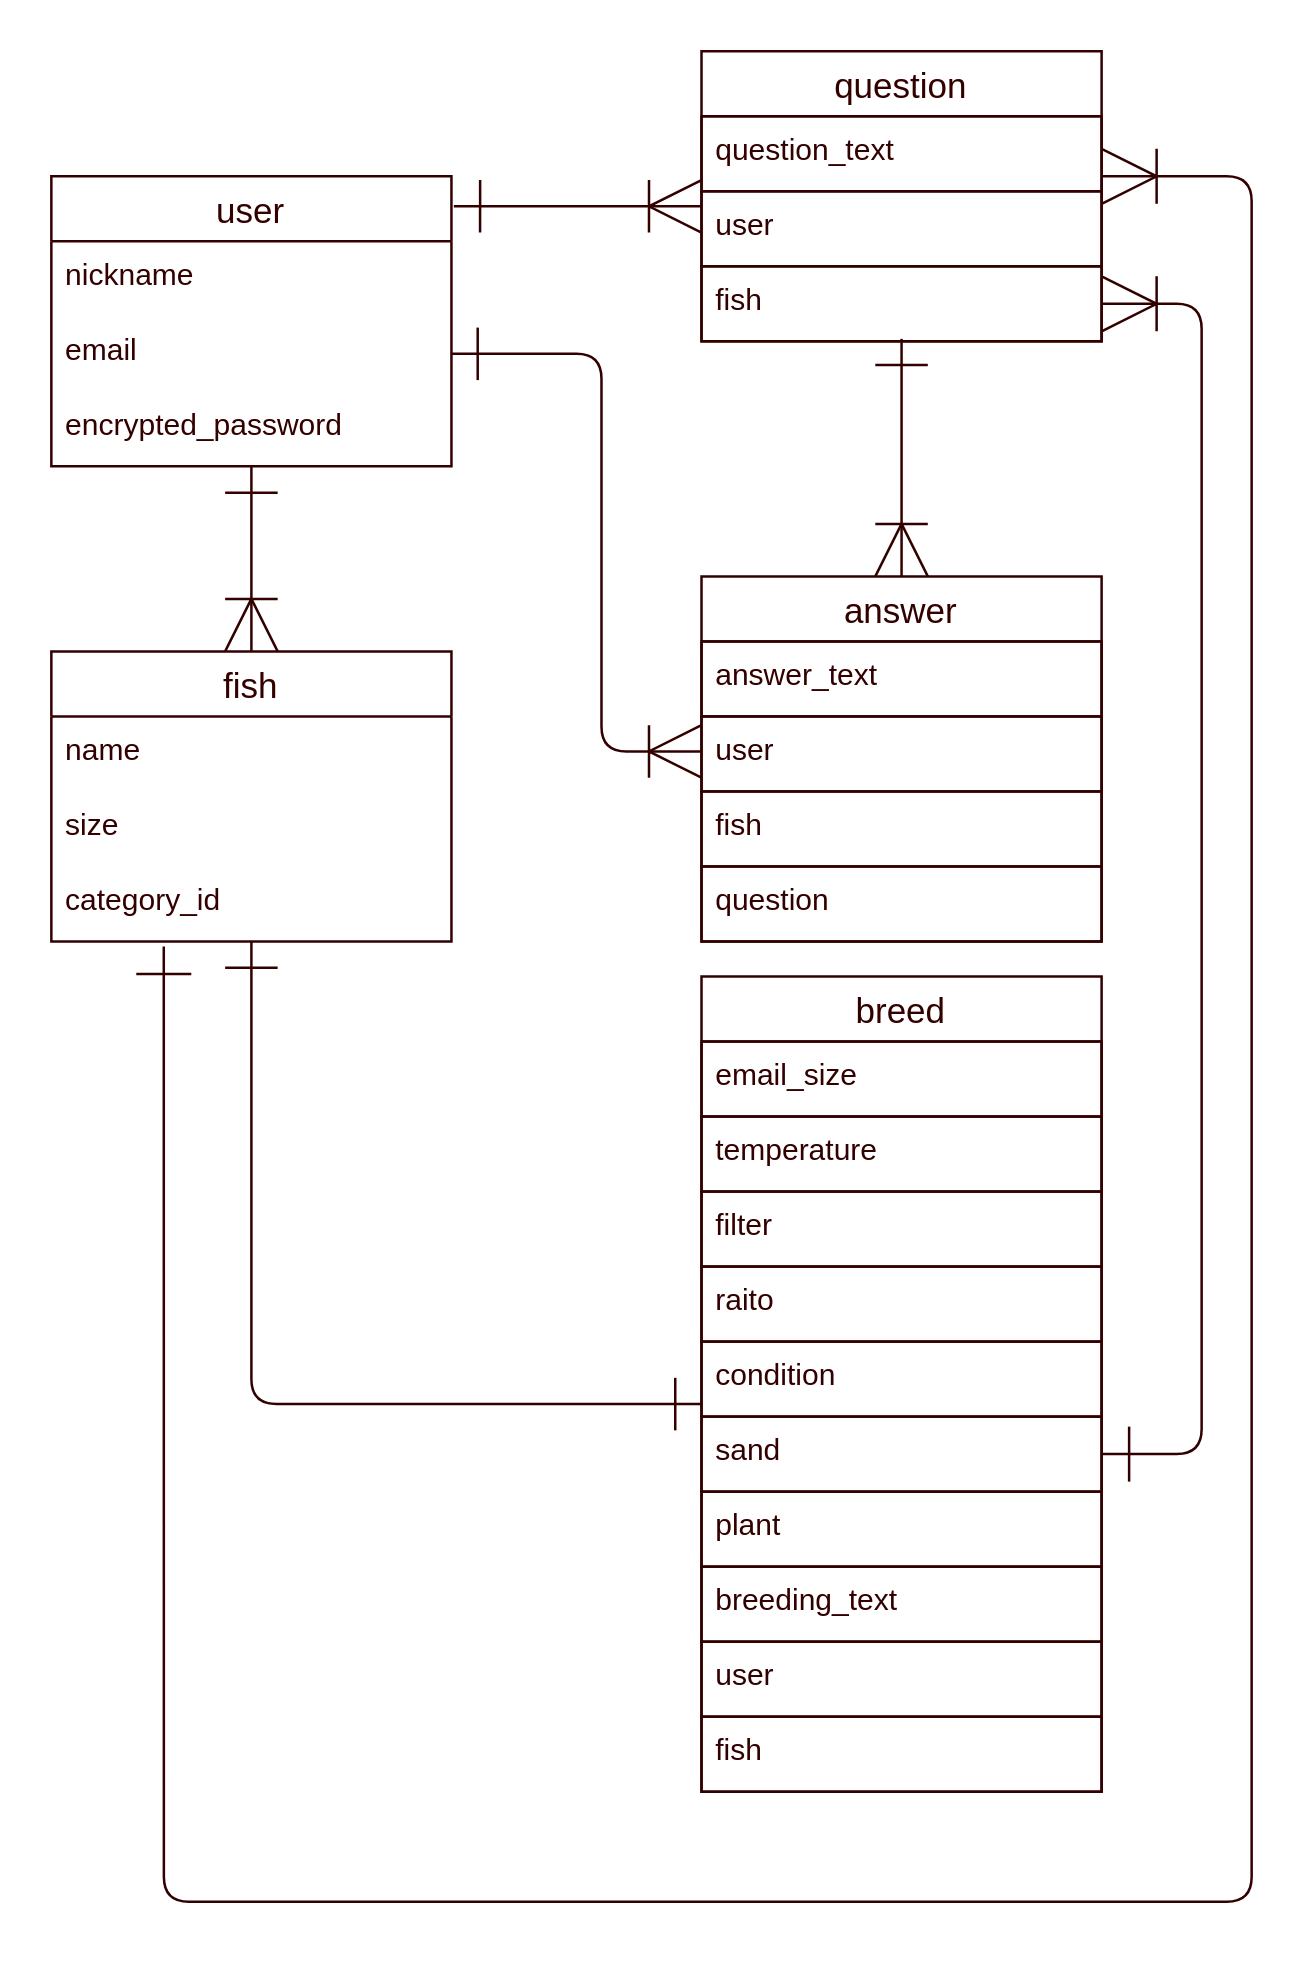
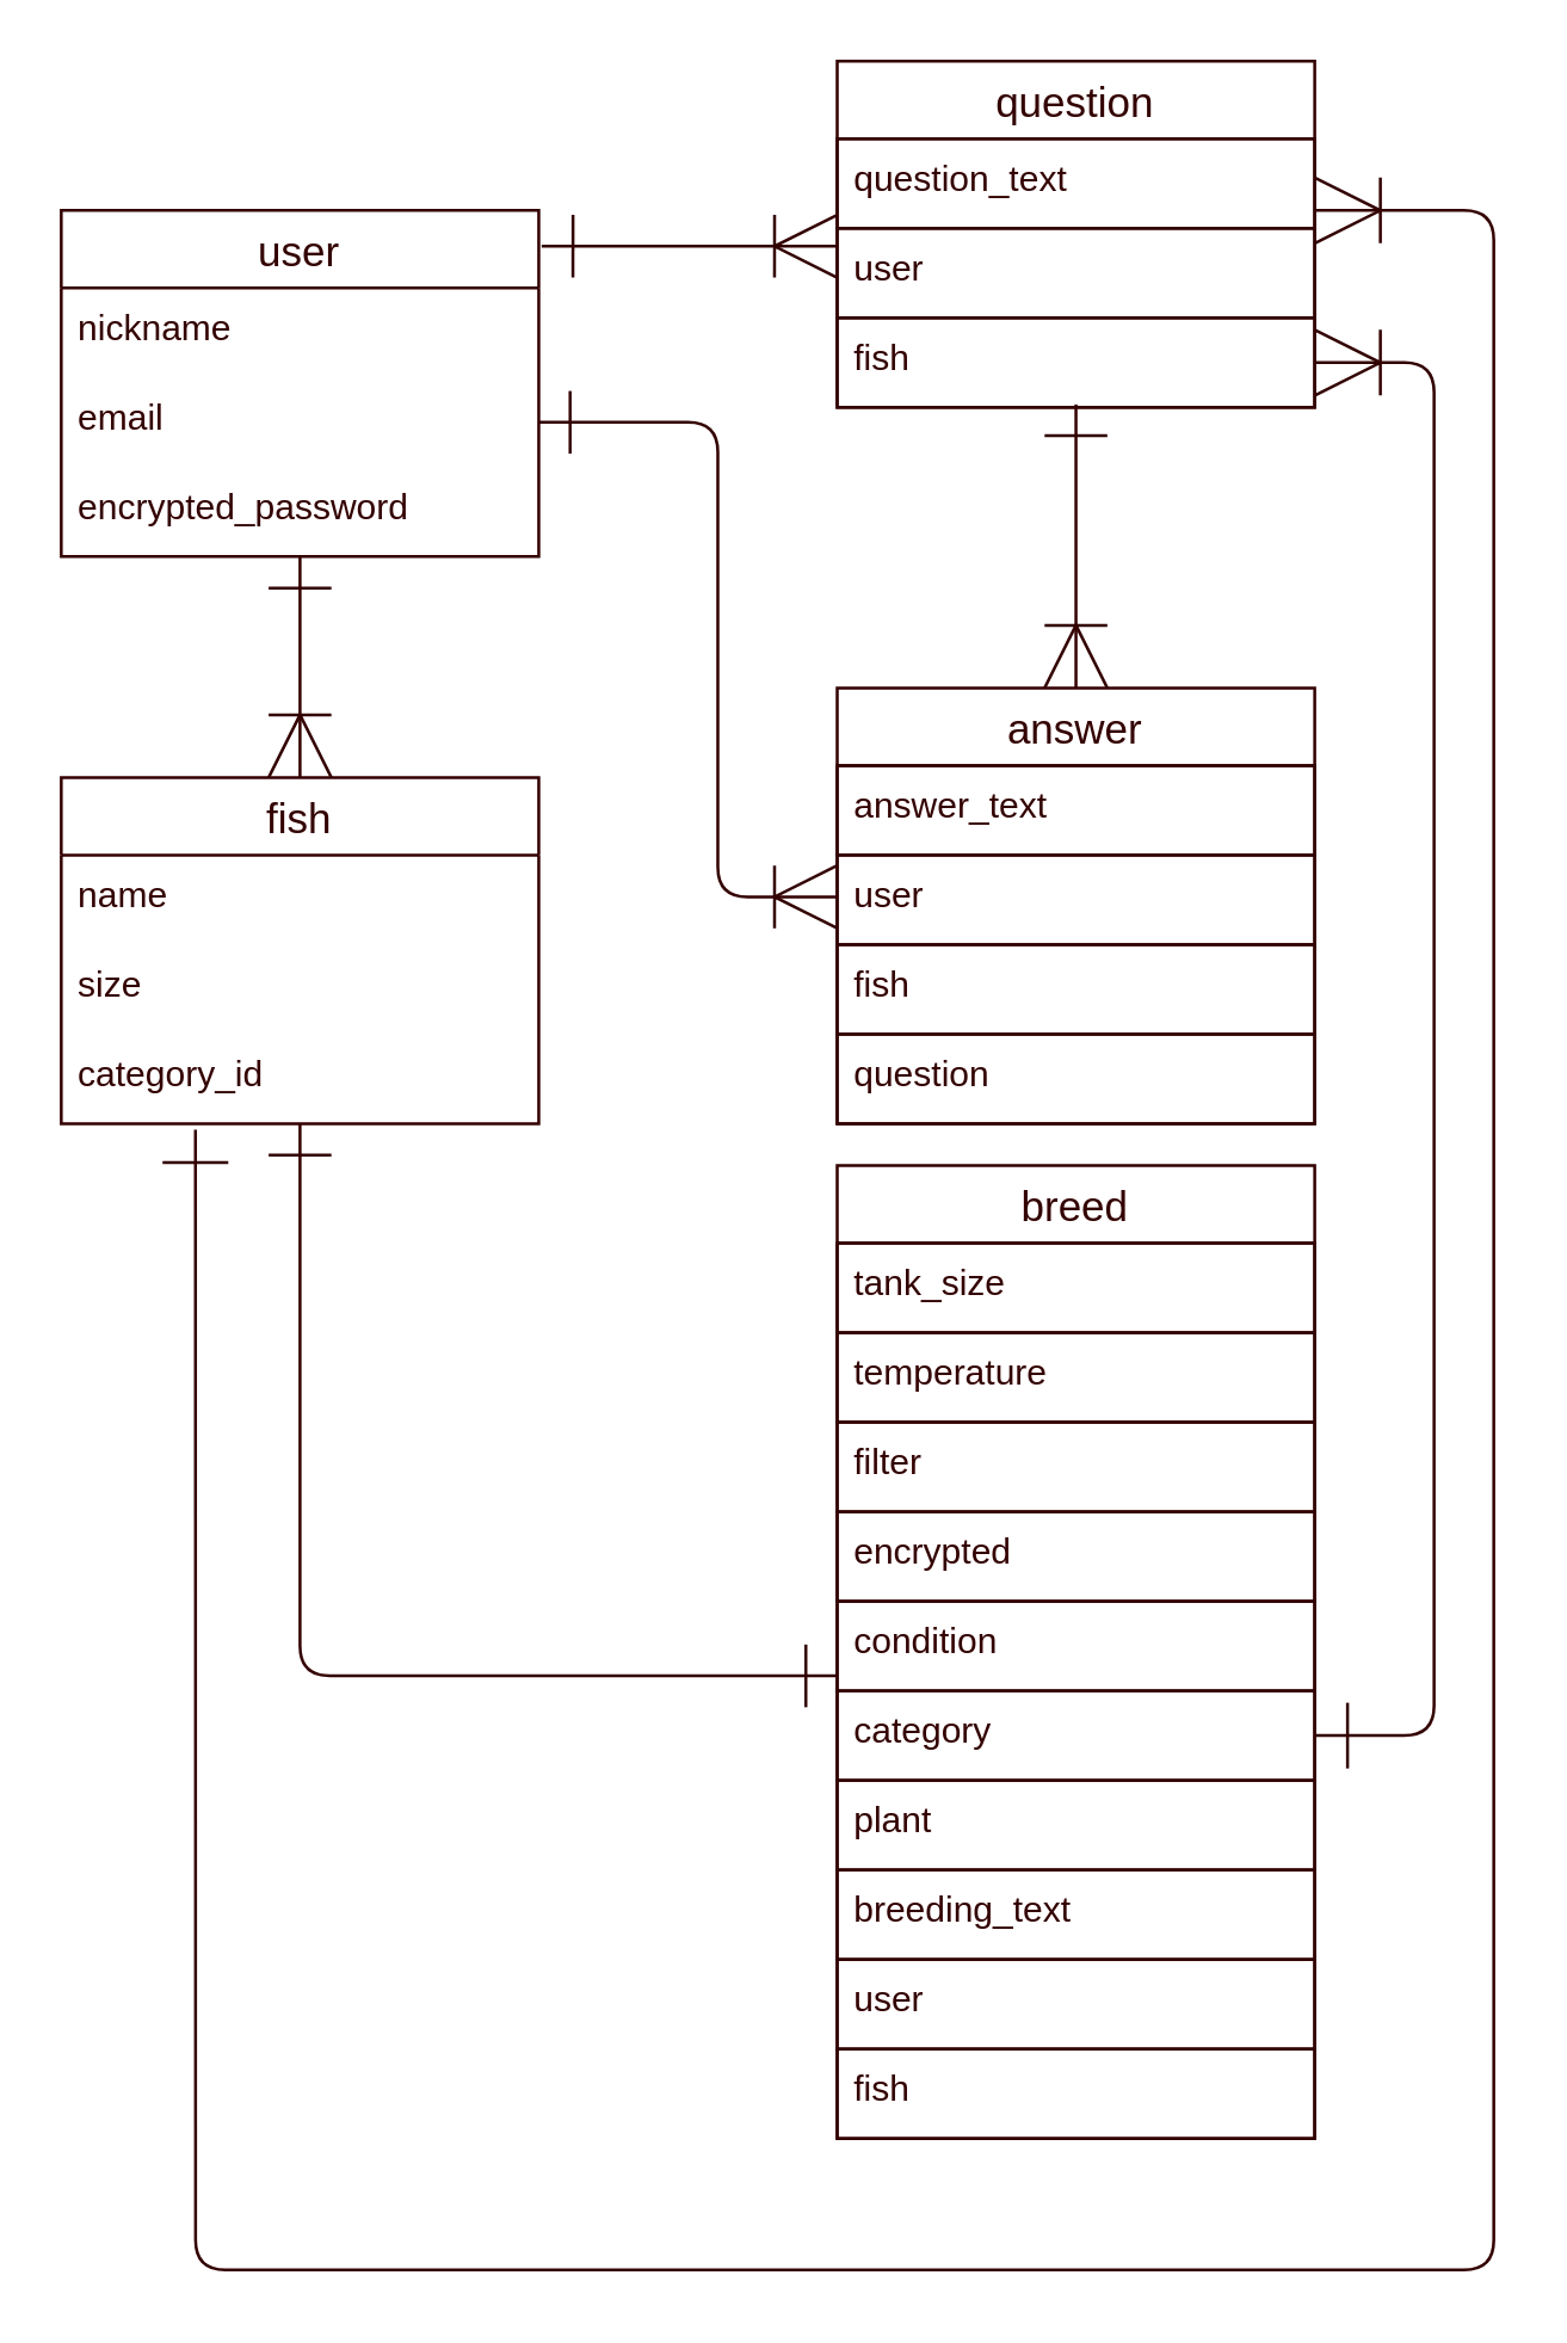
  <mxCell id="0" />
  <mxCell id="1" parent="0" />
  <mxCell id="2" style="edgeStyle=none;html=1;entryX=0.5;entryY=0;entryDx=0;entryDy=0;endArrow=ERoneToMany;endFill=0;startSize=19;endSize=19;startArrow=ERone;startFill=0;strokeColor=#330000;fontColor=#330000;" parent="1" source="3" target="8" edge="1"><mxGeometry relative="1" as="geometry" /></mxCell>
  <mxCell id="3" value="user" style="swimlane;fontStyle=0;childLayout=stackLayout;horizontal=1;startSize=26;horizontalStack=0;resizeParent=1;resizeParentMax=0;resizeLast=0;collapsible=1;marginBottom=0;align=center;fontSize=14;fillColor=none;strokeColor=#330000;fontColor=#330000;" parent="1" vertex="1"><mxGeometry x="20" y="70" width="160" height="116" as="geometry" /></mxCell>
  <mxCell id="4" value="nickname" style="text;strokeColor=none;fillColor=none;spacingLeft=4;spacingRight=4;overflow=hidden;rotatable=0;points=[[0,0.5],[1,0.5]];portConstraint=eastwest;fontSize=12;fontColor=#330000;" parent="3" vertex="1"><mxGeometry y="26" width="160" height="30" as="geometry" /></mxCell>
  <mxCell id="5" value="email" style="text;strokeColor=none;fillColor=none;spacingLeft=4;spacingRight=4;overflow=hidden;rotatable=0;points=[[0,0.5],[1,0.5]];portConstraint=eastwest;fontSize=12;fontColor=#330000;" parent="3" vertex="1"><mxGeometry y="56" width="160" height="30" as="geometry" /></mxCell>
  <mxCell id="6" value="encrypted_password" style="text;strokeColor=none;fillColor=none;spacingLeft=4;spacingRight=4;overflow=hidden;rotatable=0;points=[[0,0.5],[1,0.5]];portConstraint=eastwest;fontSize=12;fontColor=#330000;" parent="3" vertex="1"><mxGeometry y="86" width="160" height="30" as="geometry" /></mxCell>
  <mxCell id="7" style="edgeStyle=none;html=1;entryX=0;entryY=0.833;entryDx=0;entryDy=0;entryPerimeter=0;startArrow=ERone;startFill=0;endArrow=ERone;endFill=0;startSize=19;endSize=19;strokeColor=#330000;fontColor=#330000;" parent="1" source="8" target="27" edge="1"><mxGeometry relative="1" as="geometry"><Array as="points"><mxPoint x="100" y="561" /></Array></mxGeometry></mxCell>
  <mxCell id="8" value="fish" style="swimlane;fontStyle=0;childLayout=stackLayout;horizontal=1;startSize=26;horizontalStack=0;resizeParent=1;resizeParentMax=0;resizeLast=0;collapsible=1;marginBottom=0;align=center;fontSize=14;fillColor=none;strokeColor=#330000;fontColor=#330000;" parent="1" vertex="1"><mxGeometry x="20" y="260" width="160" height="116" as="geometry"><mxRectangle x="40" y="240" width="49" height="26" as="alternateBounds" /></mxGeometry></mxCell>
  <mxCell id="9" value="name" style="text;strokeColor=none;fillColor=none;spacingLeft=4;spacingRight=4;overflow=hidden;rotatable=0;points=[[0,0.5],[1,0.5]];portConstraint=eastwest;fontSize=12;fontColor=#330000;" parent="8" vertex="1"><mxGeometry y="26" width="160" height="30" as="geometry" /></mxCell>
  <mxCell id="10" value="size" style="text;strokeColor=none;fillColor=none;spacingLeft=4;spacingRight=4;overflow=hidden;rotatable=0;points=[[0,0.5],[1,0.5]];portConstraint=eastwest;fontSize=12;fontColor=#330000;" parent="8" vertex="1"><mxGeometry y="56" width="160" height="30" as="geometry" /></mxCell>
  <mxCell id="11" value="category_id" style="text;strokeColor=none;fillColor=none;spacingLeft=4;spacingRight=4;overflow=hidden;rotatable=0;points=[[0,0.5],[1,0.5]];portConstraint=eastwest;fontSize=12;fontColor=#330000;" parent="8" vertex="1"><mxGeometry y="86" width="160" height="30" as="geometry" /></mxCell>
  <mxCell id="12" value="question" style="swimlane;fontStyle=0;childLayout=stackLayout;horizontal=1;startSize=26;horizontalStack=0;resizeParent=1;resizeParentMax=0;resizeLast=0;collapsible=1;marginBottom=0;align=center;fontSize=14;fillColor=none;fontColor=#330000;strokeColor=#330000;" parent="1" vertex="1"><mxGeometry x="280" y="20" width="160" height="116" as="geometry" /></mxCell>
  <mxCell id="13" value="question_text" style="text;strokeColor=#330000;fillColor=none;spacingLeft=4;spacingRight=4;overflow=hidden;rotatable=0;points=[[0,0.5],[1,0.5]];portConstraint=eastwest;fontSize=12;fontColor=#330000;" parent="12" vertex="1"><mxGeometry y="26" width="160" height="30" as="geometry" /></mxCell>
  <mxCell id="14" value="user" style="text;strokeColor=#330000;fillColor=none;spacingLeft=4;spacingRight=4;overflow=hidden;rotatable=0;points=[[0,0.5],[1,0.5]];portConstraint=eastwest;fontSize=12;fontColor=#330000;" parent="12" vertex="1"><mxGeometry y="56" width="160" height="30" as="geometry" /></mxCell>
  <mxCell id="15" value="fish" style="text;strokeColor=#330000;fillColor=none;spacingLeft=4;spacingRight=4;overflow=hidden;rotatable=0;points=[[0,0.5],[1,0.5]];portConstraint=eastwest;fontSize=12;fontColor=#330000;" parent="12" vertex="1"><mxGeometry y="86" width="160" height="30" as="geometry" /></mxCell>
  <mxCell id="16" style="edgeStyle=none;html=1;startArrow=ERoneToMany;startFill=0;endArrow=ERone;endFill=0;startSize=19;endSize=19;entryX=0.5;entryY=0.967;entryDx=0;entryDy=0;entryPerimeter=0;strokeColor=#330000;fontColor=#330000;" parent="1" source="17" target="15" edge="1"><mxGeometry relative="1" as="geometry"><mxPoint x="360" y="170" as="targetPoint" /></mxGeometry></mxCell>
  <mxCell id="17" value="answer" style="swimlane;fontStyle=0;childLayout=stackLayout;horizontal=1;startSize=26;horizontalStack=0;resizeParent=1;resizeParentMax=0;resizeLast=0;collapsible=1;marginBottom=0;align=center;fontSize=14;fillColor=none;strokeColor=#330000;fontColor=#330000;" parent="1" vertex="1"><mxGeometry x="280" y="230" width="160" height="146" as="geometry" /></mxCell>
  <mxCell id="18" value="answer_text" style="text;strokeColor=#330000;fillColor=none;spacingLeft=4;spacingRight=4;overflow=hidden;rotatable=0;points=[[0,0.5],[1,0.5]];portConstraint=eastwest;fontSize=12;fontColor=#330000;" parent="17" vertex="1"><mxGeometry y="26" width="160" height="30" as="geometry" /></mxCell>
  <mxCell id="19" value="user" style="text;strokeColor=#330000;fillColor=none;spacingLeft=4;spacingRight=4;overflow=hidden;rotatable=0;points=[[0,0.5],[1,0.5]];portConstraint=eastwest;fontSize=12;fontColor=#330000;" parent="17" vertex="1"><mxGeometry y="56" width="160" height="30" as="geometry" /></mxCell>
  <mxCell id="20" value="fish" style="text;strokeColor=#330000;fillColor=none;spacingLeft=4;spacingRight=4;overflow=hidden;rotatable=0;points=[[0,0.5],[1,0.5]];portConstraint=eastwest;fontSize=12;fontColor=#330000;" parent="17" vertex="1"><mxGeometry y="86" width="160" height="30" as="geometry" /></mxCell>
  <mxCell id="21" value="question" style="text;strokeColor=#330000;fillColor=none;spacingLeft=4;spacingRight=4;overflow=hidden;rotatable=0;points=[[0,0.5],[1,0.5]];portConstraint=eastwest;fontSize=12;fontColor=#330000;" parent="17" vertex="1"><mxGeometry y="116" width="160" height="30" as="geometry" /></mxCell>
  <mxCell id="22" value="breed" style="swimlane;fontStyle=0;childLayout=stackLayout;horizontal=1;startSize=26;horizontalStack=0;resizeParent=1;resizeParentMax=0;resizeLast=0;collapsible=1;marginBottom=0;align=center;fontSize=14;fillColor=none;strokeColor=#330000;fontColor=#330000;" parent="1" vertex="1"><mxGeometry x="280" y="390" width="160" height="326" as="geometry" /></mxCell>
- <mxCell id="23" value="email_size" style="text;strokeColor=#330000;fillColor=none;spacingLeft=4;spacingRight=4;overflow=hidden;rotatable=0;points=[[0,0.5],[1,0.5]];portConstraint=eastwest;fontSize=12;fontColor=#330000;" parent="22" vertex="1"><mxGeometry y="26" width="160" height="30" as="geometry" /></mxCell>
+ <mxCell id="23" value="tank_size" style="text;strokeColor=#330000;fillColor=none;spacingLeft=4;spacingRight=4;overflow=hidden;rotatable=0;points=[[0,0.5],[1,0.5]];portConstraint=eastwest;fontSize=12;fontColor=#330000;" parent="22" vertex="1"><mxGeometry y="26" width="160" height="30" as="geometry" /></mxCell>
  <mxCell id="24" value="temperature " style="text;strokeColor=#330000;fillColor=none;spacingLeft=4;spacingRight=4;overflow=hidden;rotatable=0;points=[[0,0.5],[1,0.5]];portConstraint=eastwest;fontSize=12;fontColor=#330000;" parent="22" vertex="1"><mxGeometry y="56" width="160" height="30" as="geometry" /></mxCell>
  <mxCell id="25" value="filter" style="text;strokeColor=#330000;fillColor=none;spacingLeft=4;spacingRight=4;overflow=hidden;rotatable=0;points=[[0,0.5],[1,0.5]];portConstraint=eastwest;fontSize=12;fontColor=#330000;" parent="22" vertex="1"><mxGeometry y="86" width="160" height="30" as="geometry" /></mxCell>
- <mxCell id="26" value="raito" style="text;strokeColor=#330000;fillColor=none;spacingLeft=4;spacingRight=4;overflow=hidden;rotatable=0;points=[[0,0.5],[1,0.5]];portConstraint=eastwest;fontSize=12;fontColor=#330000;" parent="22" vertex="1"><mxGeometry y="116" width="160" height="30" as="geometry" /></mxCell>
+ <mxCell id="26" value="encrypted" style="text;strokeColor=#330000;fillColor=none;spacingLeft=4;spacingRight=4;overflow=hidden;rotatable=0;points=[[0,0.5],[1,0.5]];portConstraint=eastwest;fontSize=12;fontColor=#330000;" parent="22" vertex="1"><mxGeometry y="116" width="160" height="30" as="geometry" /></mxCell>
  <mxCell id="27" value="condition" style="text;strokeColor=#330000;fillColor=none;spacingLeft=4;spacingRight=4;overflow=hidden;rotatable=0;points=[[0,0.5],[1,0.5]];portConstraint=eastwest;fontSize=12;fontColor=#330000;" parent="22" vertex="1"><mxGeometry y="146" width="160" height="30" as="geometry" /></mxCell>
- <mxCell id="28" value="sand" style="text;strokeColor=#330000;fillColor=none;spacingLeft=4;spacingRight=4;overflow=hidden;rotatable=0;points=[[0,0.5],[1,0.5]];portConstraint=eastwest;fontSize=12;fontColor=#330000;" parent="22" vertex="1"><mxGeometry y="176" width="160" height="30" as="geometry" /></mxCell>
+ <mxCell id="28" value="category" style="text;strokeColor=#330000;fillColor=none;spacingLeft=4;spacingRight=4;overflow=hidden;rotatable=0;points=[[0,0.5],[1,0.5]];portConstraint=eastwest;fontSize=12;fontColor=#330000;" parent="22" vertex="1"><mxGeometry y="176" width="160" height="30" as="geometry" /></mxCell>
  <mxCell id="29" value="plant" style="text;strokeColor=#330000;fillColor=none;spacingLeft=4;spacingRight=4;overflow=hidden;rotatable=0;points=[[0,0.5],[1,0.5]];portConstraint=eastwest;fontSize=12;fontColor=#330000;" parent="22" vertex="1"><mxGeometry y="206" width="160" height="30" as="geometry" /></mxCell>
  <mxCell id="30" value="breeding_text" style="text;strokeColor=#330000;fillColor=none;spacingLeft=4;spacingRight=4;overflow=hidden;rotatable=0;points=[[0,0.5],[1,0.5]];portConstraint=eastwest;fontSize=12;fontColor=#330000;" parent="22" vertex="1"><mxGeometry y="236" width="160" height="30" as="geometry" /></mxCell>
  <mxCell id="31" value="user" style="text;strokeColor=#330000;fillColor=none;spacingLeft=4;spacingRight=4;overflow=hidden;rotatable=0;points=[[0,0.5],[1,0.5]];portConstraint=eastwest;fontSize=12;fontColor=#330000;" parent="22" vertex="1"><mxGeometry y="266" width="160" height="30" as="geometry" /></mxCell>
  <mxCell id="32" value="fish" style="text;strokeColor=#330000;fillColor=none;spacingLeft=4;spacingRight=4;overflow=hidden;rotatable=0;points=[[0,0.5],[1,0.5]];portConstraint=eastwest;fontSize=12;fontColor=#330000;" parent="22" vertex="1"><mxGeometry y="296" width="160" height="30" as="geometry" /></mxCell>
  <mxCell id="33" style="edgeStyle=none;html=1;startArrow=ERone;startFill=0;endArrow=ERoneToMany;endFill=0;startSize=19;endSize=19;exitX=1.006;exitY=0.103;exitDx=0;exitDy=0;exitPerimeter=0;strokeColor=#330000;fontColor=#330000;" parent="1" source="3" edge="1"><mxGeometry relative="1" as="geometry"><mxPoint x="280" y="82" as="targetPoint" /></mxGeometry></mxCell>
  <mxCell id="34" style="edgeStyle=none;html=1;startArrow=ERone;startFill=0;endArrow=ERoneToMany;endFill=0;startSize=19;endSize=19;exitX=1;exitY=0.5;exitDx=0;exitDy=0;strokeColor=#330000;fontColor=#330000;" parent="1" source="5" edge="1"><mxGeometry relative="1" as="geometry"><Array as="points"><mxPoint x="240" y="141" /><mxPoint x="240" y="300" /></Array><mxPoint x="280" y="300" as="targetPoint" /></mxGeometry></mxCell>
  <mxCell id="35" style="edgeStyle=none;html=1;exitX=0.281;exitY=1.067;exitDx=0;exitDy=0;exitPerimeter=0;endArrow=ERoneToMany;endFill=0;startArrow=ERone;startFill=0;endSize=20;startSize=20;strokeColor=#330000;" parent="1" source="11" edge="1"><mxGeometry relative="1" as="geometry"><mxPoint x="440" y="70" as="targetPoint" /><Array as="points"><mxPoint x="65" y="760" /><mxPoint x="500" y="760" /><mxPoint x="500" y="410" /><mxPoint x="500" y="70" /></Array></mxGeometry></mxCell>
  <mxCell id="36" style="edgeStyle=none;html=1;startArrow=ERone;startFill=0;endArrow=ERoneToMany;endFill=0;startSize=20;endSize=20;exitX=1;exitY=0.5;exitDx=0;exitDy=0;entryX=1;entryY=0.5;entryDx=0;entryDy=0;strokeColor=#330000;" parent="1" source="28" target="15" edge="1"><mxGeometry relative="1" as="geometry"><mxPoint x="440" y="141" as="targetPoint" /><Array as="points"><mxPoint x="480" y="581" /><mxPoint x="480" y="320" /><mxPoint x="480" y="121" /></Array></mxGeometry></mxCell>
